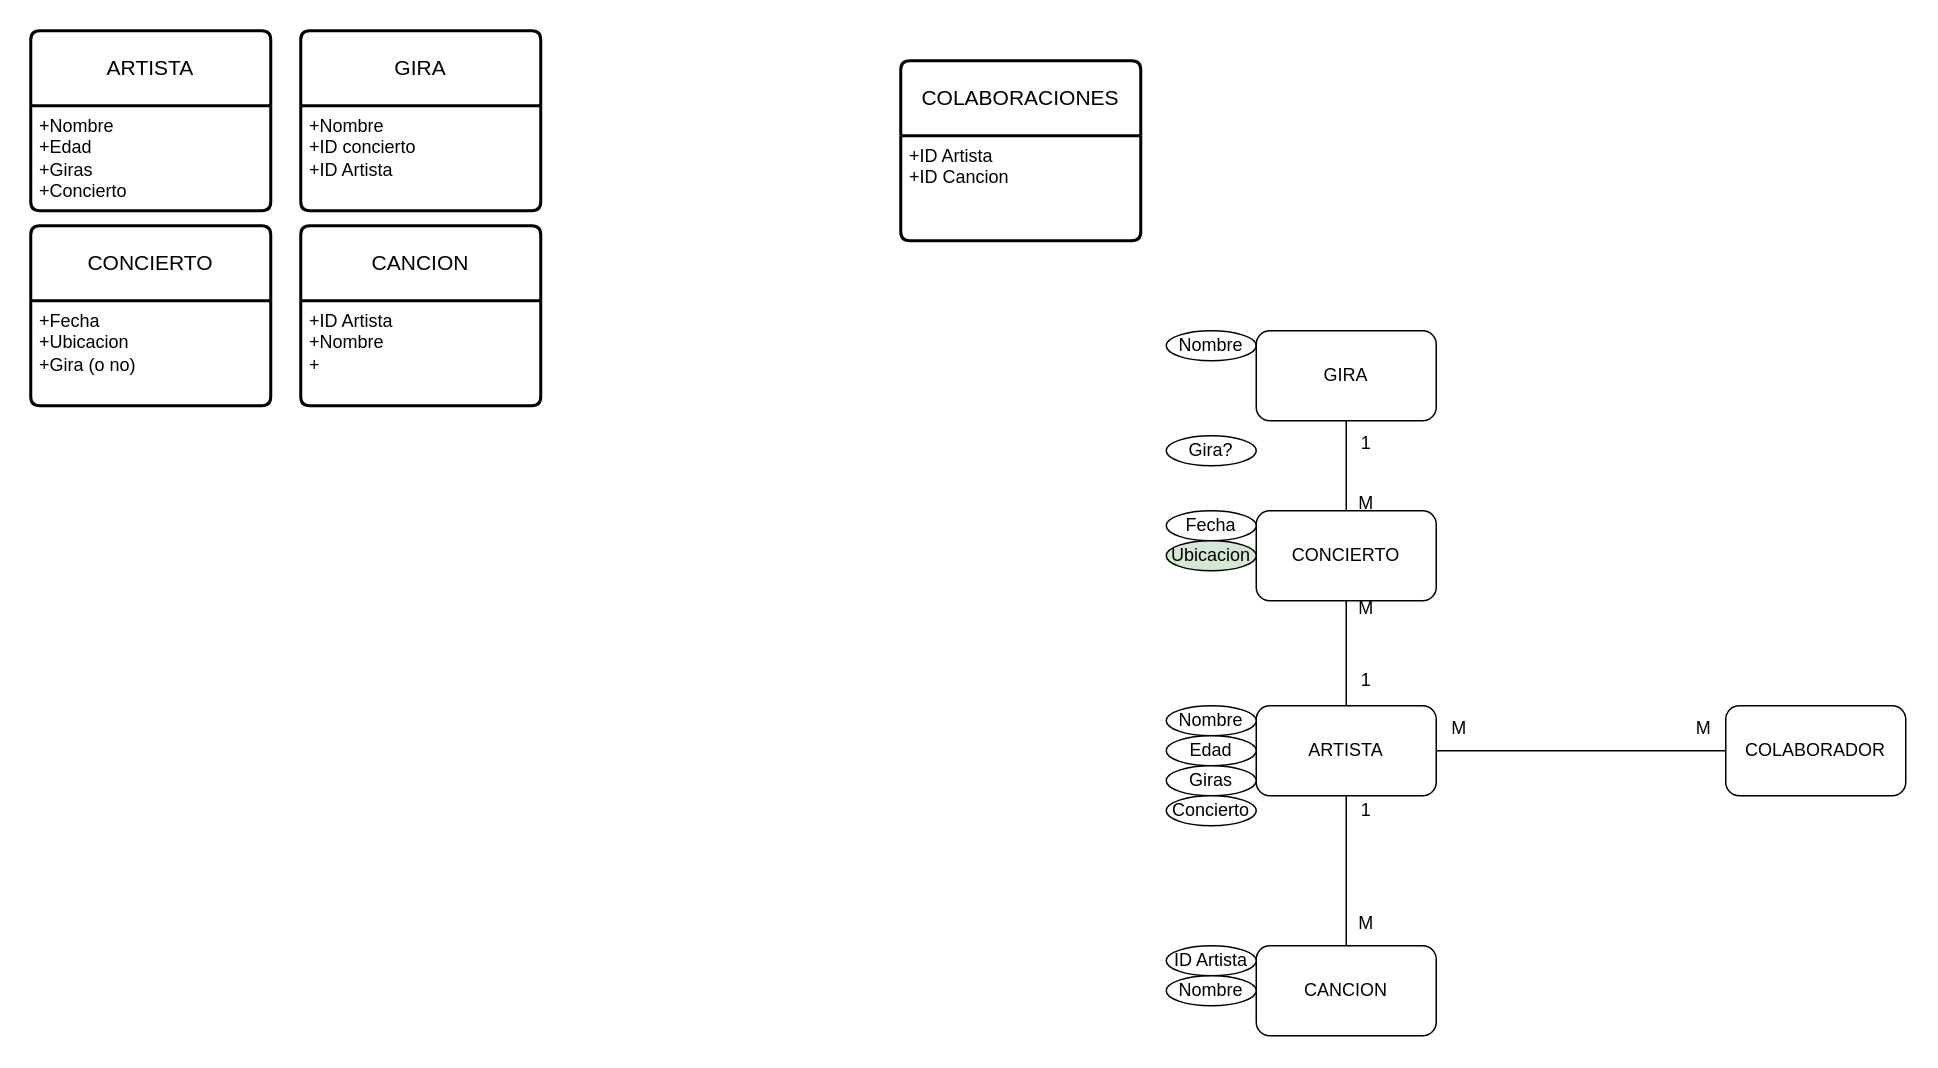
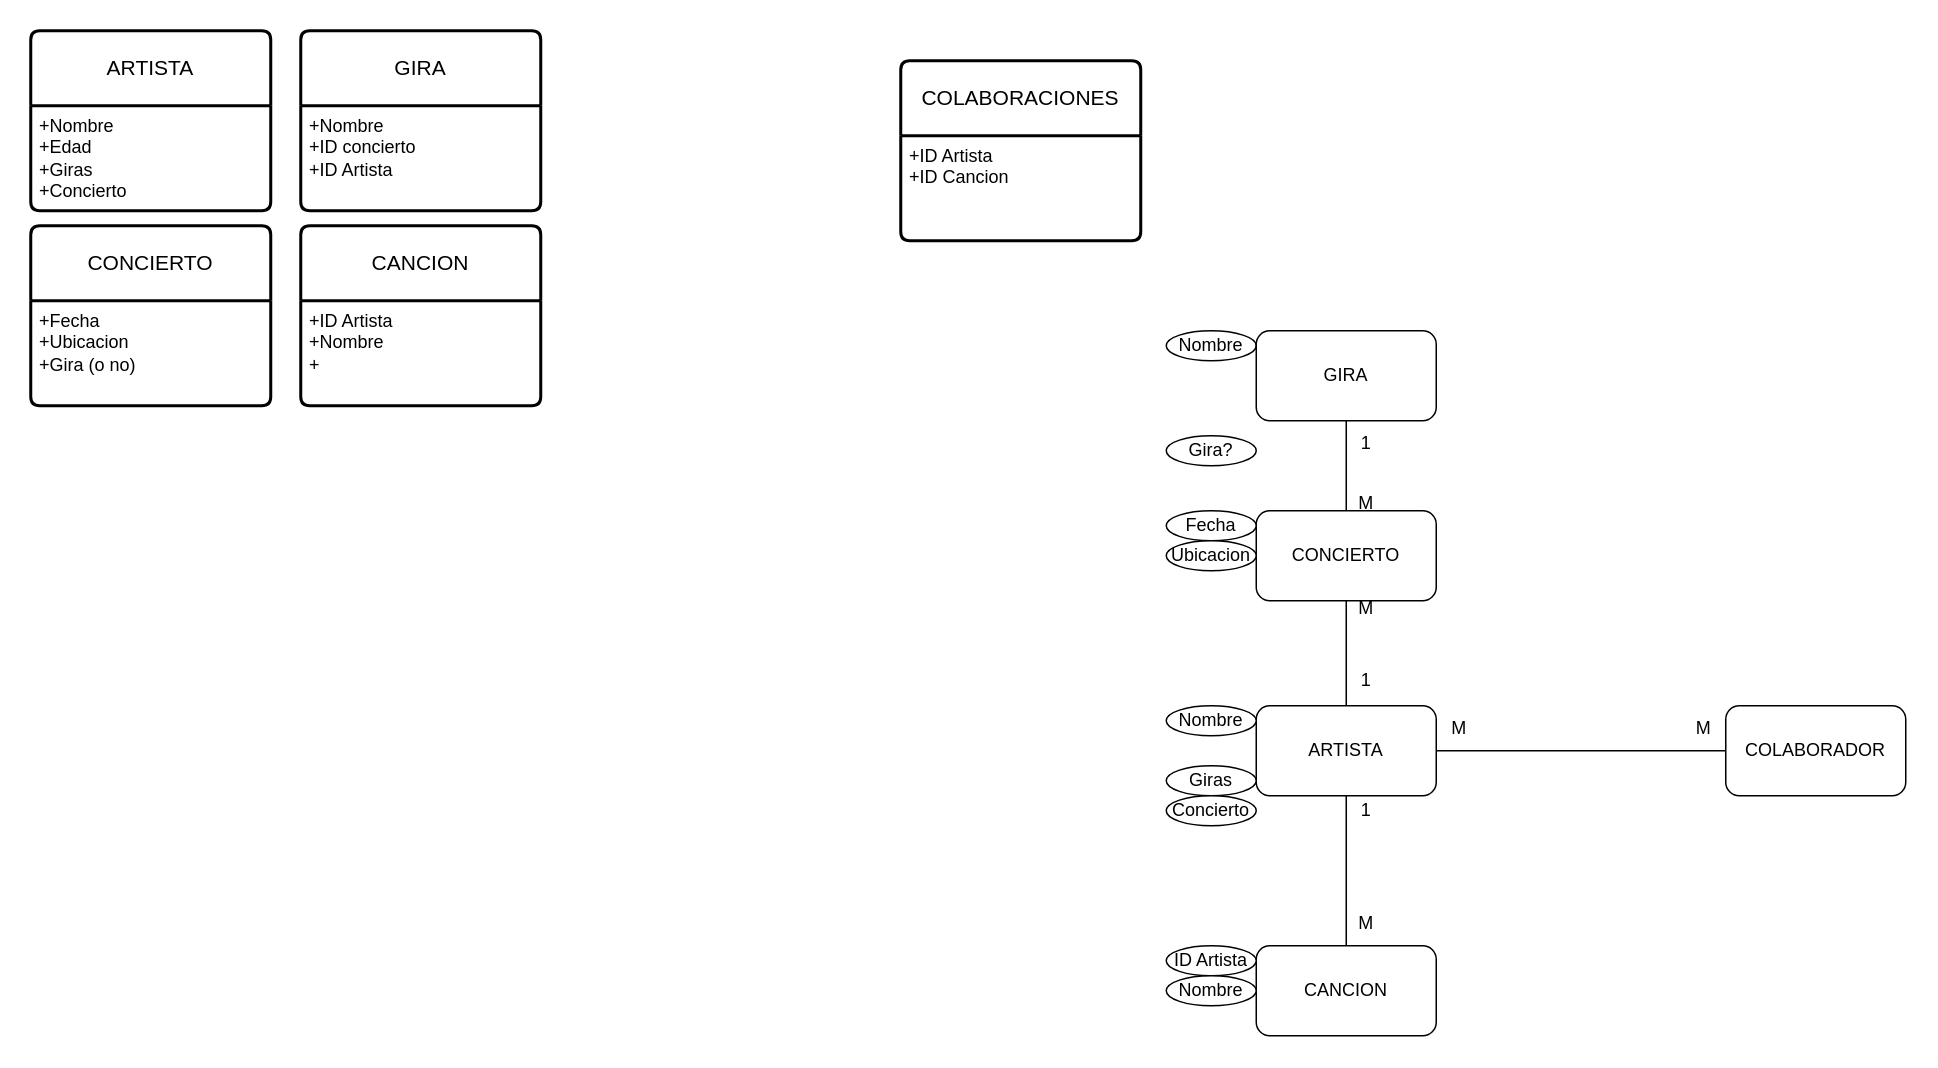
  <mxCell id="0" />
  <mxCell id="1" parent="0" />
  <mxCell id="2" value="ARTISTA" style="swimlane;childLayout=stackLayout;horizontal=1;startSize=50;horizontalStack=0;rounded=1;fontSize=14;fontStyle=0;strokeWidth=2;resizeParent=0;resizeLast=1;shadow=0;dashed=0;align=center;arcSize=4;whiteSpace=wrap;html=1;" vertex="1" parent="1"><mxGeometry x="20" y="20" width="160" height="120" as="geometry" /></mxCell>
  <mxCell id="3" value="+Nombre&lt;br&gt;+Edad&lt;br&gt;+Giras&lt;div&gt;+Concierto&lt;/div&gt;" style="align=left;strokeColor=none;fillColor=none;spacingLeft=4;fontSize=12;verticalAlign=top;resizable=0;rotatable=0;part=1;html=1;" vertex="1" parent="2"><mxGeometry y="50" width="160" height="70" as="geometry" /></mxCell>
  <mxCell id="4" value="Nombre" style="ellipse;whiteSpace=wrap;html=1;align=center;" vertex="1" parent="1"><mxGeometry x="777" y="220" width="60" height="20" as="geometry" /></mxCell>
  <mxCell id="5" value="CONCIERTO" style="swimlane;childLayout=stackLayout;horizontal=1;startSize=50;horizontalStack=0;rounded=1;fontSize=14;fontStyle=0;strokeWidth=2;resizeParent=0;resizeLast=1;shadow=0;dashed=0;align=center;arcSize=4;whiteSpace=wrap;html=1;" vertex="1" parent="1"><mxGeometry x="20" y="150" width="160" height="120" as="geometry" /></mxCell>
  <mxCell id="6" value="+Fecha&lt;br&gt;+Ubicacion&lt;br&gt;+Gira (o no)" style="align=left;strokeColor=none;fillColor=none;spacingLeft=4;fontSize=12;verticalAlign=top;resizable=0;rotatable=0;part=1;html=1;" vertex="1" parent="5"><mxGeometry y="50" width="160" height="70" as="geometry" /></mxCell>
  <mxCell id="7" value="GIRA" style="swimlane;childLayout=stackLayout;horizontal=1;startSize=50;horizontalStack=0;rounded=1;fontSize=14;fontStyle=0;strokeWidth=2;resizeParent=0;resizeLast=1;shadow=0;dashed=0;align=center;arcSize=4;whiteSpace=wrap;html=1;" vertex="1" parent="1"><mxGeometry x="200" y="20" width="160" height="120" as="geometry" /></mxCell>
  <mxCell id="8" value="+Nombre&lt;br&gt;+ID concierto&lt;div&gt;+ID Artista&lt;/div&gt;" style="align=left;strokeColor=none;fillColor=none;spacingLeft=4;fontSize=12;verticalAlign=top;resizable=0;rotatable=0;part=1;html=1;" vertex="1" parent="7"><mxGeometry y="50" width="160" height="70" as="geometry" /></mxCell>
  <mxCell id="9" value="CANCION" style="swimlane;childLayout=stackLayout;horizontal=1;startSize=50;horizontalStack=0;rounded=1;fontSize=14;fontStyle=0;strokeWidth=2;resizeParent=0;resizeLast=1;shadow=0;dashed=0;align=center;arcSize=4;whiteSpace=wrap;html=1;" vertex="1" parent="1"><mxGeometry x="200" y="150" width="160" height="120" as="geometry" /></mxCell>
  <mxCell id="10" value="+ID Artista&lt;br&gt;+Nombre&lt;br&gt;+" style="align=left;strokeColor=none;fillColor=none;spacingLeft=4;fontSize=12;verticalAlign=top;resizable=0;rotatable=0;part=1;html=1;" vertex="1" parent="9"><mxGeometry y="50" width="160" height="70" as="geometry" /></mxCell>
  <mxCell id="11" value="COLABORACIONES" style="swimlane;childLayout=stackLayout;horizontal=1;startSize=50;horizontalStack=0;rounded=1;fontSize=14;fontStyle=0;strokeWidth=2;resizeParent=0;resizeLast=1;shadow=0;dashed=0;align=center;arcSize=4;whiteSpace=wrap;html=1;" vertex="1" parent="1"><mxGeometry x="600" y="40" width="160" height="120" as="geometry" /></mxCell>
  <mxCell id="12" value="+ID Artista&lt;br&gt;+ID Cancion&lt;div&gt;&lt;br/&gt;&lt;/div&gt;" style="align=left;strokeColor=none;fillColor=none;spacingLeft=4;fontSize=12;verticalAlign=top;resizable=0;rotatable=0;part=1;html=1;" vertex="1" parent="11"><mxGeometry y="50" width="160" height="70" as="geometry" /></mxCell>
  <mxCell id="13" value="CONCIERTO" style="rounded=1;whiteSpace=wrap;html=1;" vertex="1" parent="1"><mxGeometry x="837" y="340" width="120" height="60" as="geometry" /></mxCell>
  <mxCell id="14" value="ARTISTA" style="rounded=1;whiteSpace=wrap;html=1;" vertex="1" parent="1"><mxGeometry x="837" y="470" width="120" height="60" as="geometry" /></mxCell>
  <mxCell id="15" value="GIRA" style="rounded=1;whiteSpace=wrap;html=1;" vertex="1" parent="1"><mxGeometry x="837" y="220" width="120" height="60" as="geometry" /></mxCell>
  <mxCell id="16" value="CANCION" style="rounded=1;whiteSpace=wrap;html=1;" vertex="1" parent="1"><mxGeometry x="837" y="630" width="120" height="60" as="geometry" /></mxCell>
  <mxCell id="17" value="COLABORADOR" style="rounded=1;whiteSpace=wrap;html=1;" vertex="1" parent="1"><mxGeometry x="1150" y="470" width="120" height="60" as="geometry" /></mxCell>
  <mxCell id="18" value="Nombre" style="ellipse;whiteSpace=wrap;html=1;align=center;" vertex="1" parent="1"><mxGeometry x="777" y="470" width="60" height="20" as="geometry" /></mxCell>
- <mxCell id="19" value="Edad" style="ellipse;whiteSpace=wrap;html=1;align=center;" vertex="1" parent="1"><mxGeometry x="777" y="490" width="60" height="20" as="geometry" /></mxCell>
  <mxCell id="20" value="Giras" style="ellipse;whiteSpace=wrap;html=1;align=center;" vertex="1" parent="1"><mxGeometry x="777" y="510" width="60" height="20" as="geometry" /></mxCell>
  <mxCell id="21" value="Concierto" style="ellipse;whiteSpace=wrap;html=1;align=center;" vertex="1" parent="1"><mxGeometry x="777" y="530" width="60" height="20" as="geometry" /></mxCell>
  <mxCell id="22" value="Fecha" style="ellipse;whiteSpace=wrap;html=1;align=center;" vertex="1" parent="1"><mxGeometry x="777" y="340" width="60" height="20" as="geometry" /></mxCell>
- <mxCell id="23" value="Ubicacion" style="ellipse;whiteSpace=wrap;html=1;align=center;fillColor=#d5e8d4;" vertex="1" parent="1"><mxGeometry x="777" y="360" width="60" height="20" as="geometry" /></mxCell>
+ <mxCell id="23" value="Ubicacion" style="ellipse;whiteSpace=wrap;html=1;align=center;" vertex="1" parent="1"><mxGeometry x="777" y="360" width="60" height="20" as="geometry" /></mxCell>
  <mxCell id="24" value="Gira?" style="ellipse;whiteSpace=wrap;html=1;align=center;" vertex="1" parent="1"><mxGeometry x="777" y="290" width="60" height="20" as="geometry" /></mxCell>
  <mxCell id="25" value="ID Artista" style="ellipse;whiteSpace=wrap;html=1;align=center;" vertex="1" parent="1"><mxGeometry x="777" y="630" width="60" height="20" as="geometry" /></mxCell>
  <mxCell id="26" value="" style="endArrow=none;html=1;entryX=0;entryY=0.5;entryDx=0;entryDy=0;exitX=1;exitY=0.5;exitDx=0;exitDy=0;" edge="1" parent="1" source="14" target="17"><mxGeometry width="50" height="50" relative="1" as="geometry"><mxPoint x="610" y="520" as="sourcePoint" /><mxPoint x="660" y="470" as="targetPoint" /></mxGeometry></mxCell>
  <mxCell id="27" value="M" style="text;html=1;align=center;verticalAlign=middle;resizable=0;points=[];autosize=1;strokeColor=none;fillColor=none;" vertex="1" parent="1"><mxGeometry x="1120" y="470" width="30" height="30" as="geometry" /></mxCell>
  <mxCell id="28" value="M" style="text;html=1;align=center;verticalAlign=middle;resizable=0;points=[];autosize=1;strokeColor=none;fillColor=none;" vertex="1" parent="1"><mxGeometry x="957" y="470" width="30" height="30" as="geometry" /></mxCell>
  <mxCell id="29" value="" style="endArrow=none;html=1;entryX=0.5;entryY=1;entryDx=0;entryDy=0;exitX=0.5;exitY=0;exitDx=0;exitDy=0;" edge="1" parent="1" source="16" target="14"><mxGeometry width="50" height="50" relative="1" as="geometry"><mxPoint x="610" y="520" as="sourcePoint" /><mxPoint x="660" y="470" as="targetPoint" /></mxGeometry></mxCell>
  <mxCell id="30" value="" style="endArrow=none;html=1;entryX=0.5;entryY=1;entryDx=0;entryDy=0;exitX=0.5;exitY=0;exitDx=0;exitDy=0;" edge="1" parent="1" source="13" target="15"><mxGeometry width="50" height="50" relative="1" as="geometry"><mxPoint x="907" y="640" as="sourcePoint" /><mxPoint x="907" y="540" as="targetPoint" /></mxGeometry></mxCell>
  <mxCell id="31" value="" style="endArrow=none;html=1;entryX=0.5;entryY=1;entryDx=0;entryDy=0;exitX=0.5;exitY=0;exitDx=0;exitDy=0;" edge="1" parent="1" source="14" target="13"><mxGeometry width="50" height="50" relative="1" as="geometry"><mxPoint x="917" y="650" as="sourcePoint" /><mxPoint x="917" y="550" as="targetPoint" /></mxGeometry></mxCell>
  <mxCell id="32" value="1" style="text;html=1;align=center;verticalAlign=middle;resizable=0;points=[];autosize=1;strokeColor=none;fillColor=none;" vertex="1" parent="1"><mxGeometry x="895" y="525" width="30" height="30" as="geometry" /></mxCell>
  <mxCell id="33" value="M" style="text;html=1;align=center;verticalAlign=middle;resizable=0;points=[];autosize=1;strokeColor=none;fillColor=none;" vertex="1" parent="1"><mxGeometry x="895" y="600" width="30" height="30" as="geometry" /></mxCell>
  <mxCell id="34" value="M" style="text;html=1;align=center;verticalAlign=middle;resizable=0;points=[];autosize=1;strokeColor=none;fillColor=none;" vertex="1" parent="1"><mxGeometry x="895" y="390" width="30" height="30" as="geometry" /></mxCell>
  <mxCell id="35" value="1" style="text;html=1;align=center;verticalAlign=middle;resizable=0;points=[];autosize=1;strokeColor=none;fillColor=none;" vertex="1" parent="1"><mxGeometry x="895" y="438" width="30" height="30" as="geometry" /></mxCell>
  <mxCell id="36" value="M" style="text;html=1;align=center;verticalAlign=middle;resizable=0;points=[];autosize=1;strokeColor=none;fillColor=none;" vertex="1" parent="1"><mxGeometry x="895" y="320" width="30" height="30" as="geometry" /></mxCell>
  <mxCell id="37" value="1" style="text;html=1;align=center;verticalAlign=middle;resizable=0;points=[];autosize=1;strokeColor=none;fillColor=none;" vertex="1" parent="1"><mxGeometry x="895" y="280" width="30" height="30" as="geometry" /></mxCell>
  <mxCell id="38" value="Nombre" style="ellipse;whiteSpace=wrap;html=1;align=center;" vertex="1" parent="1"><mxGeometry x="777" y="650" width="60" height="20" as="geometry" /></mxCell>
